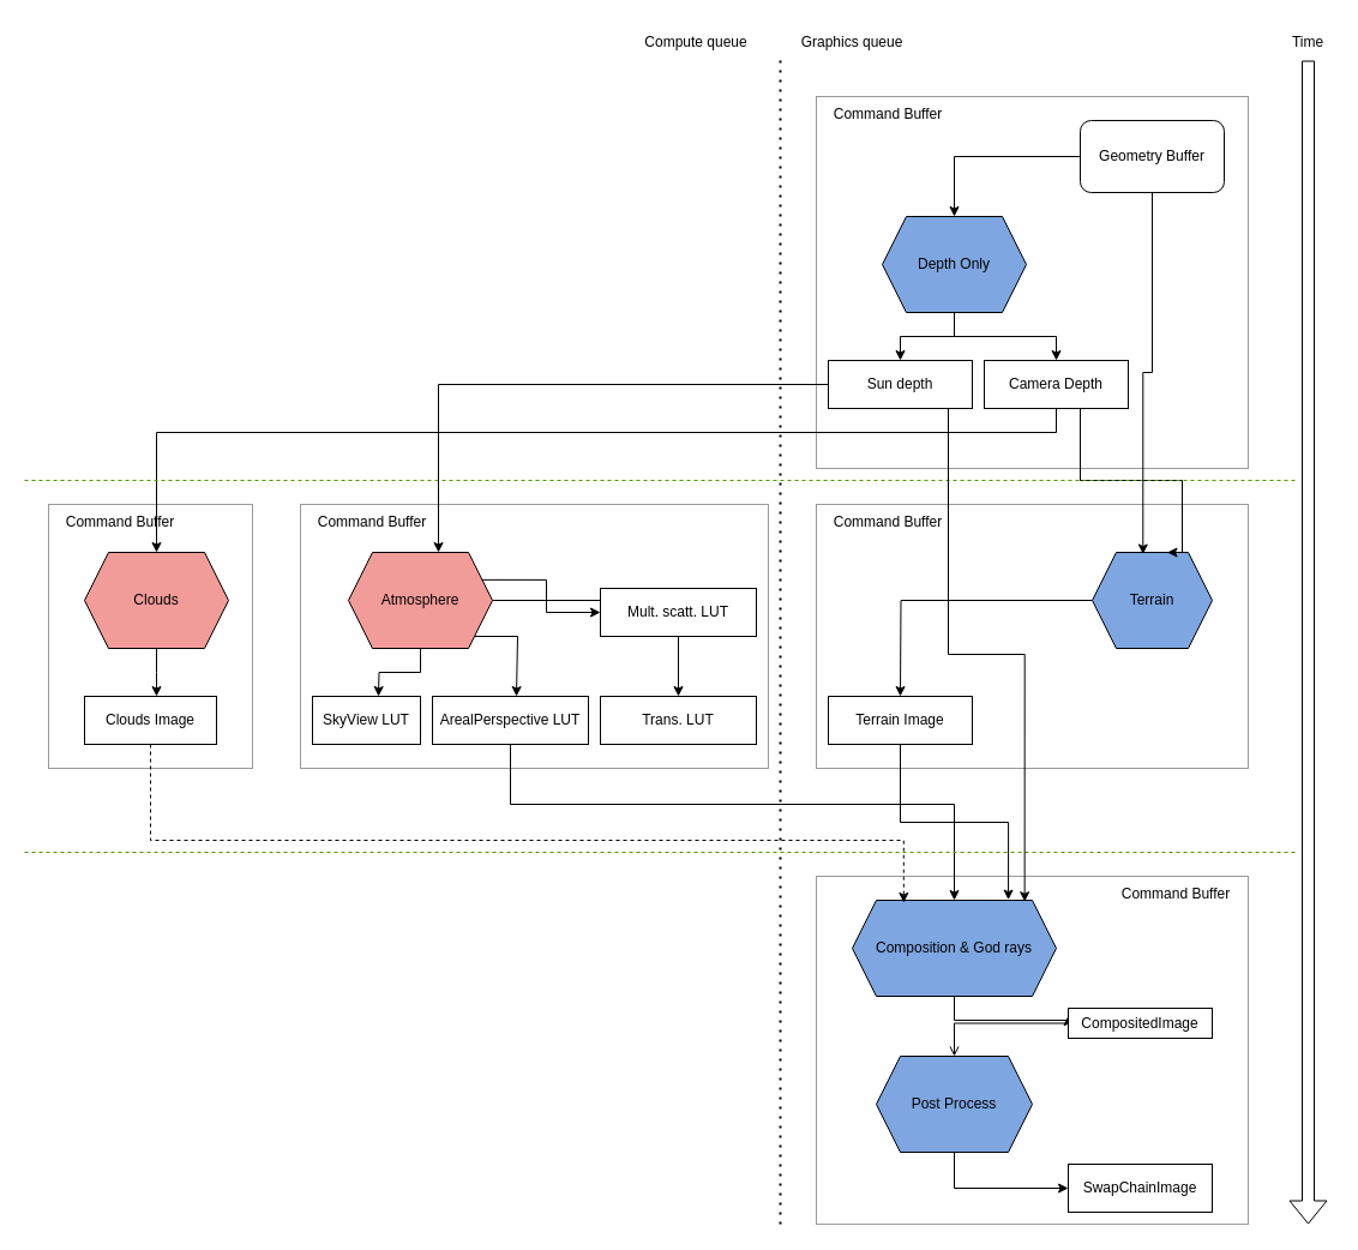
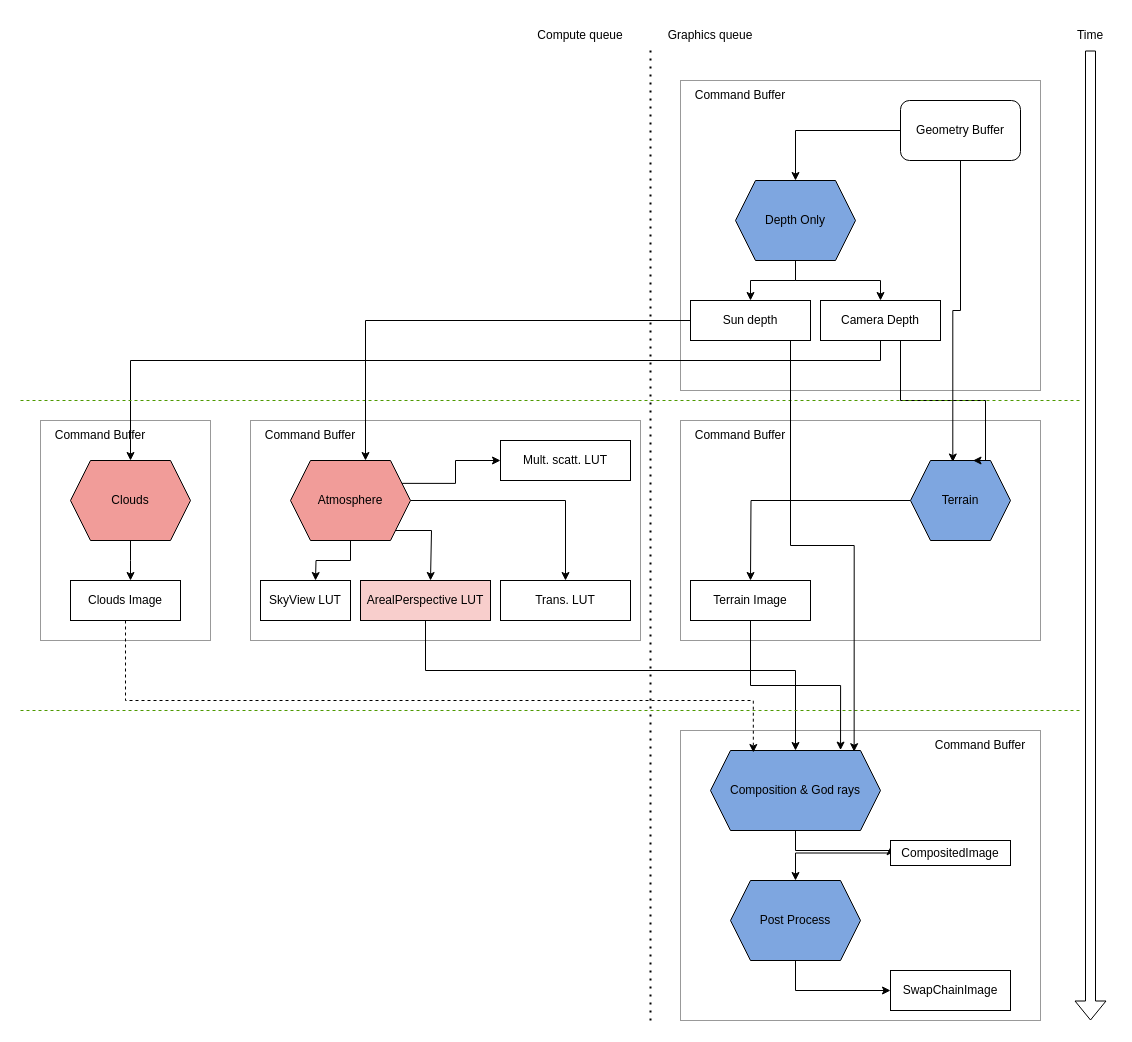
  <mxCell id="0" />
  <mxCell id="1" parent="0" />
  <mxCell id="2" value="" style="rounded=0;whiteSpace=wrap;html=1;fillColor=none;strokeColor=#999999;" parent="1" vertex="1"><mxGeometry x="680" y="80" width="360" height="310" as="geometry" /></mxCell>
  <mxCell id="3" value="" style="rounded=0;whiteSpace=wrap;html=1;fillColor=none;strokeColor=#999999;" parent="1" vertex="1"><mxGeometry x="680" y="730" width="360" height="290" as="geometry" /></mxCell>
  <mxCell id="4" value="" style="rounded=0;whiteSpace=wrap;html=1;fillColor=none;strokeColor=#999999;" parent="1" vertex="1"><mxGeometry x="680" y="420" width="360" height="220" as="geometry" /></mxCell>
  <mxCell id="5" value="" style="rounded=0;whiteSpace=wrap;html=1;fillColor=none;strokeColor=#999999;" parent="1" vertex="1"><mxGeometry x="250" y="420" width="390" height="220" as="geometry" /></mxCell>
  <mxCell id="6" value="" style="rounded=0;whiteSpace=wrap;html=1;fillColor=none;strokeColor=#999999;" parent="1" vertex="1"><mxGeometry x="40" y="420" width="170" height="220" as="geometry" /></mxCell>
  <mxCell id="7" style="edgeStyle=orthogonalEdgeStyle;rounded=0;orthogonalLoop=1;jettySize=auto;html=1;entryX=0.5;entryY=0;entryDx=0;entryDy=0;" parent="1" source="8" edge="1"><mxGeometry relative="1" as="geometry"><mxPoint x="130" y="580" as="targetPoint" /></mxGeometry></mxCell>
  <mxCell id="8" value="Clouds" style="shape=hexagon;perimeter=hexagonPerimeter2;whiteSpace=wrap;html=1;fixedSize=1;fillColor=#F19C99;" parent="1" vertex="1"><mxGeometry x="70" y="460" width="120" height="80" as="geometry" /></mxCell>
  <mxCell id="9" value="Clouds Image" style="rounded=0;whiteSpace=wrap;html=1;" parent="1" vertex="1"><mxGeometry x="70" y="580" width="110" height="40" as="geometry" /></mxCell>
  <mxCell id="10" style="edgeStyle=orthogonalEdgeStyle;rounded=0;orthogonalLoop=1;jettySize=auto;html=1;entryX=0;entryY=0.25;entryDx=0;entryDy=0;exitX=0.5;exitY=1;exitDx=0;exitDy=0;" parent="1" source="11" target="42" edge="1"><mxGeometry relative="1" as="geometry"><Array as="points"><mxPoint x="795" y="850" /></Array></mxGeometry></mxCell>
  <mxCell id="11" value="Composition &amp;amp; God rays" style="shape=hexagon;perimeter=hexagonPerimeter2;whiteSpace=wrap;html=1;fixedSize=1;fillColor=#7EA6E0;" parent="1" vertex="1"><mxGeometry x="710" y="750" width="170" height="80" as="geometry" /></mxCell>
  <mxCell id="12" value="SwapChainImage" style="rounded=0;whiteSpace=wrap;html=1;" parent="1" vertex="1"><mxGeometry x="890" y="970" width="120" height="40" as="geometry" /></mxCell>
  <mxCell id="13" style="edgeStyle=orthogonalEdgeStyle;rounded=0;orthogonalLoop=1;jettySize=auto;html=1;entryX=0.5;entryY=0;entryDx=0;entryDy=0;" parent="1" source="14" edge="1"><mxGeometry relative="1" as="geometry"><mxPoint x="750" y="580" as="targetPoint" /></mxGeometry></mxCell>
  <mxCell id="14" value="Terrain" style="shape=hexagon;perimeter=hexagonPerimeter2;whiteSpace=wrap;html=1;fixedSize=1;fillColor=#7EA6E0;" parent="1" vertex="1"><mxGeometry x="910" y="460" width="100" height="80" as="geometry" /></mxCell>
  <mxCell id="15" value="Terrain Image" style="rounded=0;whiteSpace=wrap;html=1;" parent="1" vertex="1"><mxGeometry x="690" y="580" width="120" height="40" as="geometry" /></mxCell>
  <mxCell id="16" style="edgeStyle=orthogonalEdgeStyle;rounded=0;orthogonalLoop=1;jettySize=auto;html=1;entryX=0.5;entryY=0;entryDx=0;entryDy=0;" parent="1" source="17" target="46" edge="1"><mxGeometry relative="1" as="geometry" /></mxCell>
  <mxCell id="17" value="Geometry Buffer" style="rounded=1;whiteSpace=wrap;html=1;" parent="1" vertex="1"><mxGeometry x="900" y="100" width="120" height="60" as="geometry" /></mxCell>
  <mxCell id="18" style="edgeStyle=orthogonalEdgeStyle;rounded=0;orthogonalLoop=1;jettySize=auto;html=1;entryX=0.5;entryY=0;entryDx=0;entryDy=0;" parent="1" source="22" edge="1"><mxGeometry relative="1" as="geometry"><mxPoint x="315" y="580" as="targetPoint" /></mxGeometry></mxCell>
  <mxCell id="19" style="edgeStyle=orthogonalEdgeStyle;rounded=0;orthogonalLoop=1;jettySize=auto;html=1;entryX=0.5;entryY=0;entryDx=0;entryDy=0;" parent="1" source="22" edge="1"><mxGeometry relative="1" as="geometry"><mxPoint x="430" y="580" as="targetPoint" /><Array as="points"><mxPoint x="431" y="530" /></Array></mxGeometry></mxCell>
  <mxCell id="20" style="edgeStyle=orthogonalEdgeStyle;rounded=0;orthogonalLoop=1;jettySize=auto;html=1;entryX=0.5;entryY=0;entryDx=0;entryDy=0;" edge="1" parent="1" source="22" target="52"><mxGeometry relative="1" as="geometry" /></mxCell>
  <mxCell id="21" style="edgeStyle=orthogonalEdgeStyle;rounded=0;orthogonalLoop=1;jettySize=auto;html=1;exitX=1;exitY=0.25;exitDx=0;exitDy=0;entryX=0;entryY=0.5;entryDx=0;entryDy=0;" edge="1" parent="1" source="22" target="53"><mxGeometry relative="1" as="geometry" /></mxCell>
  <mxCell id="22" value="Atmosphere" style="shape=hexagon;perimeter=hexagonPerimeter2;whiteSpace=wrap;html=1;fixedSize=1;shadow=0;fillColor=#F19C99;" parent="1" vertex="1"><mxGeometry x="290" y="460" width="120" height="80" as="geometry" /></mxCell>
  <mxCell id="23" value="SkyView LUT" style="rounded=0;whiteSpace=wrap;html=1;" parent="1" vertex="1"><mxGeometry x="260" y="580" width="90" height="40" as="geometry" /></mxCell>
  <mxCell id="24" style="edgeStyle=orthogonalEdgeStyle;rounded=0;orthogonalLoop=1;jettySize=auto;html=1;entryX=0.5;entryY=0;entryDx=0;entryDy=0;" edge="1" parent="1" source="25" target="11"><mxGeometry relative="1" as="geometry"><Array as="points"><mxPoint x="425" y="670" /><mxPoint x="795" y="670" /></Array></mxGeometry></mxCell>
- <mxCell id="25" value="ArealPerspective LUT" style="rounded=0;whiteSpace=wrap;html=1;" parent="1" vertex="1"><mxGeometry x="360" y="580" width="130" height="40" as="geometry" /></mxCell>
+ <mxCell id="25" value="ArealPerspective LUT" style="rounded=0;whiteSpace=wrap;html=1;fillColor=#f8cecc;" parent="1" vertex="1"><mxGeometry x="360" y="580" width="130" height="40" as="geometry" /></mxCell>
  <mxCell id="26" value="" style="endArrow=none;dashed=1;html=1;dashPattern=1 3;strokeWidth=2;rounded=0;" parent="1" edge="1"><mxGeometry width="50" height="50" relative="1" as="geometry"><mxPoint x="650" y="1020" as="sourcePoint" /><mxPoint x="650" y="50" as="targetPoint" /></mxGeometry></mxCell>
  <mxCell id="27" style="edgeStyle=orthogonalEdgeStyle;rounded=0;orthogonalLoop=1;jettySize=auto;html=1;entryX=0.625;entryY=0;entryDx=0;entryDy=0;" parent="1" source="29" target="14" edge="1"><mxGeometry relative="1" as="geometry"><Array as="points"><mxPoint x="900" y="400" /><mxPoint x="985" y="400" /></Array></mxGeometry></mxCell>
  <mxCell id="28" style="edgeStyle=orthogonalEdgeStyle;rounded=0;orthogonalLoop=1;jettySize=auto;html=1;entryX=0.5;entryY=0;entryDx=0;entryDy=0;" parent="1" source="29" target="8" edge="1"><mxGeometry relative="1" as="geometry"><Array as="points"><mxPoint x="880" y="360" /><mxPoint x="130" y="360" /></Array></mxGeometry></mxCell>
  <mxCell id="29" value="Camera Depth" style="rounded=0;whiteSpace=wrap;html=1;" parent="1" vertex="1"><mxGeometry x="820" y="300" width="120" height="40" as="geometry" /></mxCell>
  <mxCell id="30" style="edgeStyle=orthogonalEdgeStyle;rounded=0;orthogonalLoop=1;jettySize=auto;html=1;entryX=0;entryY=0.5;entryDx=0;entryDy=0;" parent="1" source="31" target="12" edge="1"><mxGeometry relative="1" as="geometry"><Array as="points"><mxPoint x="795" y="990" /></Array></mxGeometry></mxCell>
  <mxCell id="31" value="Post Process" style="shape=hexagon;perimeter=hexagonPerimeter2;whiteSpace=wrap;html=1;fixedSize=1;fillColor=#7EA6E0;" parent="1" vertex="1"><mxGeometry x="730" y="880" width="130" height="80" as="geometry" /></mxCell>
  <mxCell id="32" value="Compute queue" style="text;html=1;align=center;verticalAlign=middle;whiteSpace=wrap;rounded=0;" parent="1" vertex="1"><mxGeometry x="520" y="20" width="120" height="30" as="geometry" /></mxCell>
  <mxCell id="33" value="Graphics queue" style="text;html=1;align=center;verticalAlign=middle;whiteSpace=wrap;rounded=0;" parent="1" vertex="1"><mxGeometry x="650" y="20" width="120" height="30" as="geometry" /></mxCell>
  <mxCell id="34" style="edgeStyle=orthogonalEdgeStyle;rounded=0;orthogonalLoop=1;jettySize=auto;html=1;exitX=0.5;exitY=1;exitDx=0;exitDy=0;" parent="1" source="4" target="4" edge="1"><mxGeometry relative="1" as="geometry" /></mxCell>
  <mxCell id="35" value="Command Buffer" style="text;html=1;align=center;verticalAlign=middle;whiteSpace=wrap;rounded=0;" parent="1" vertex="1"><mxGeometry x="40" y="420" width="120" height="30" as="geometry" /></mxCell>
  <mxCell id="36" value="Command Buffer" style="text;html=1;align=center;verticalAlign=middle;whiteSpace=wrap;rounded=0;" parent="1" vertex="1"><mxGeometry x="250" y="420" width="120" height="30" as="geometry" /></mxCell>
  <mxCell id="37" value="Command Buffer" style="text;html=1;align=center;verticalAlign=middle;whiteSpace=wrap;rounded=0;" parent="1" vertex="1"><mxGeometry x="680" y="420" width="120" height="30" as="geometry" /></mxCell>
  <mxCell id="38" value="Command Buffer" style="text;html=1;align=center;verticalAlign=middle;whiteSpace=wrap;rounded=0;" parent="1" vertex="1"><mxGeometry x="920" y="730" width="120" height="30" as="geometry" /></mxCell>
  <mxCell id="39" value="" style="shape=flexArrow;endArrow=classic;html=1;rounded=0;" parent="1" edge="1"><mxGeometry width="50" height="50" relative="1" as="geometry"><mxPoint x="1090" y="50" as="sourcePoint" /><mxPoint x="1090" y="1020" as="targetPoint" /></mxGeometry></mxCell>
  <mxCell id="40" value="Time" style="text;html=1;align=center;verticalAlign=middle;whiteSpace=wrap;rounded=0;" parent="1" vertex="1"><mxGeometry x="1070" y="20" width="40" height="30" as="geometry" /></mxCell>
- <mxCell id="41" style="edgeStyle=orthogonalEdgeStyle;rounded=0;orthogonalLoop=1;jettySize=auto;html=1;entryX=0.5;entryY=0;entryDx=0;entryDy=0;endArrow=open;" parent="1" source="42" target="31" edge="1"><mxGeometry relative="1" as="geometry" /></mxCell>
+ <mxCell id="41" style="edgeStyle=orthogonalEdgeStyle;rounded=0;orthogonalLoop=1;jettySize=auto;html=1;entryX=0.5;entryY=0;entryDx=0;entryDy=0;" parent="1" source="42" target="31" edge="1"><mxGeometry relative="1" as="geometry" /></mxCell>
  <mxCell id="42" value="CompositedImage" style="rounded=0;whiteSpace=wrap;html=1;" parent="1" vertex="1"><mxGeometry x="890" y="840" width="120" height="25" as="geometry" /></mxCell>
  <mxCell id="43" value="" style="endArrow=none;dashed=1;html=1;rounded=0;strokeColor=#4D9900;" parent="1" edge="1"><mxGeometry width="50" height="50" relative="1" as="geometry"><mxPoint x="20" y="400" as="sourcePoint" /><mxPoint x="1080" y="400" as="targetPoint" /></mxGeometry></mxCell>
  <mxCell id="44" style="edgeStyle=orthogonalEdgeStyle;rounded=0;orthogonalLoop=1;jettySize=auto;html=1;entryX=0.5;entryY=0;entryDx=0;entryDy=0;" parent="1" source="46" target="48" edge="1"><mxGeometry relative="1" as="geometry" /></mxCell>
  <mxCell id="45" style="edgeStyle=orthogonalEdgeStyle;rounded=0;orthogonalLoop=1;jettySize=auto;html=1;" parent="1" source="46" target="29" edge="1"><mxGeometry relative="1" as="geometry" /></mxCell>
  <mxCell id="46" value="Depth Only" style="shape=hexagon;perimeter=hexagonPerimeter2;whiteSpace=wrap;html=1;fixedSize=1;fillColor=#7EA6E0;" parent="1" vertex="1"><mxGeometry x="735" y="180" width="120" height="80" as="geometry" /></mxCell>
  <mxCell id="47" style="edgeStyle=orthogonalEdgeStyle;rounded=0;orthogonalLoop=1;jettySize=auto;html=1;entryX=0.625;entryY=0;entryDx=0;entryDy=0;" edge="1" parent="1" source="48" target="22"><mxGeometry relative="1" as="geometry" /></mxCell>
  <mxCell id="48" value="Sun depth" style="rounded=0;whiteSpace=wrap;html=1;" parent="1" vertex="1"><mxGeometry x="690" y="300" width="120" height="40" as="geometry" /></mxCell>
  <mxCell id="49" style="edgeStyle=orthogonalEdgeStyle;rounded=0;orthogonalLoop=1;jettySize=auto;html=1;entryX=0.423;entryY=0.019;entryDx=0;entryDy=0;entryPerimeter=0;" parent="1" source="17" target="14" edge="1"><mxGeometry relative="1" as="geometry" /></mxCell>
  <mxCell id="50" value="Command Buffer" style="text;html=1;align=center;verticalAlign=middle;whiteSpace=wrap;rounded=0;" parent="1" vertex="1"><mxGeometry x="680" y="80" width="120" height="30" as="geometry" /></mxCell>
  <mxCell id="51" value="" style="endArrow=none;dashed=1;html=1;rounded=0;strokeColor=#4D9900;" parent="1" edge="1"><mxGeometry width="50" height="50" relative="1" as="geometry"><mxPoint x="20" y="710" as="sourcePoint" /><mxPoint x="1080" y="710" as="targetPoint" /></mxGeometry></mxCell>
  <mxCell id="52" value="Trans. LUT" style="rounded=0;whiteSpace=wrap;html=1;" vertex="1" parent="1"><mxGeometry x="500" y="580" width="130" height="40" as="geometry" /></mxCell>
- <mxCell id="53" value="Mult. scatt. LUT" style="rounded=0;whiteSpace=wrap;html=1;" vertex="1" parent="1"><mxGeometry x="500" y="490" width="130" height="40" as="geometry" /></mxCell>
+ <mxCell id="53" value="Mult. scatt. LUT" style="rounded=0;whiteSpace=wrap;html=1;" vertex="1" parent="1"><mxGeometry x="500" y="440" width="130" height="40" as="geometry" /></mxCell>
  <mxCell id="54" style="edgeStyle=orthogonalEdgeStyle;rounded=0;orthogonalLoop=1;jettySize=auto;html=1;entryX=0.845;entryY=0.015;entryDx=0;entryDy=0;entryPerimeter=0;" edge="1" parent="1" source="48" target="11"><mxGeometry relative="1" as="geometry"><Array as="points"><mxPoint x="790" y="545" /><mxPoint x="854" y="545" /></Array></mxGeometry></mxCell>
  <mxCell id="55" style="edgeStyle=orthogonalEdgeStyle;rounded=0;orthogonalLoop=1;jettySize=auto;html=1;entryX=0.765;entryY=-0.005;entryDx=0;entryDy=0;entryPerimeter=0;" edge="1" parent="1" source="15" target="11"><mxGeometry relative="1" as="geometry" /></mxCell>
  <mxCell id="56" style="edgeStyle=orthogonalEdgeStyle;rounded=0;orthogonalLoop=1;jettySize=auto;html=1;entryX=0.252;entryY=0.025;entryDx=0;entryDy=0;entryPerimeter=0;dashed=1;" edge="1" parent="1" source="9" target="11"><mxGeometry relative="1" as="geometry"><Array as="points"><mxPoint x="125" y="700" /><mxPoint x="753" y="700" /></Array></mxGeometry></mxCell>
